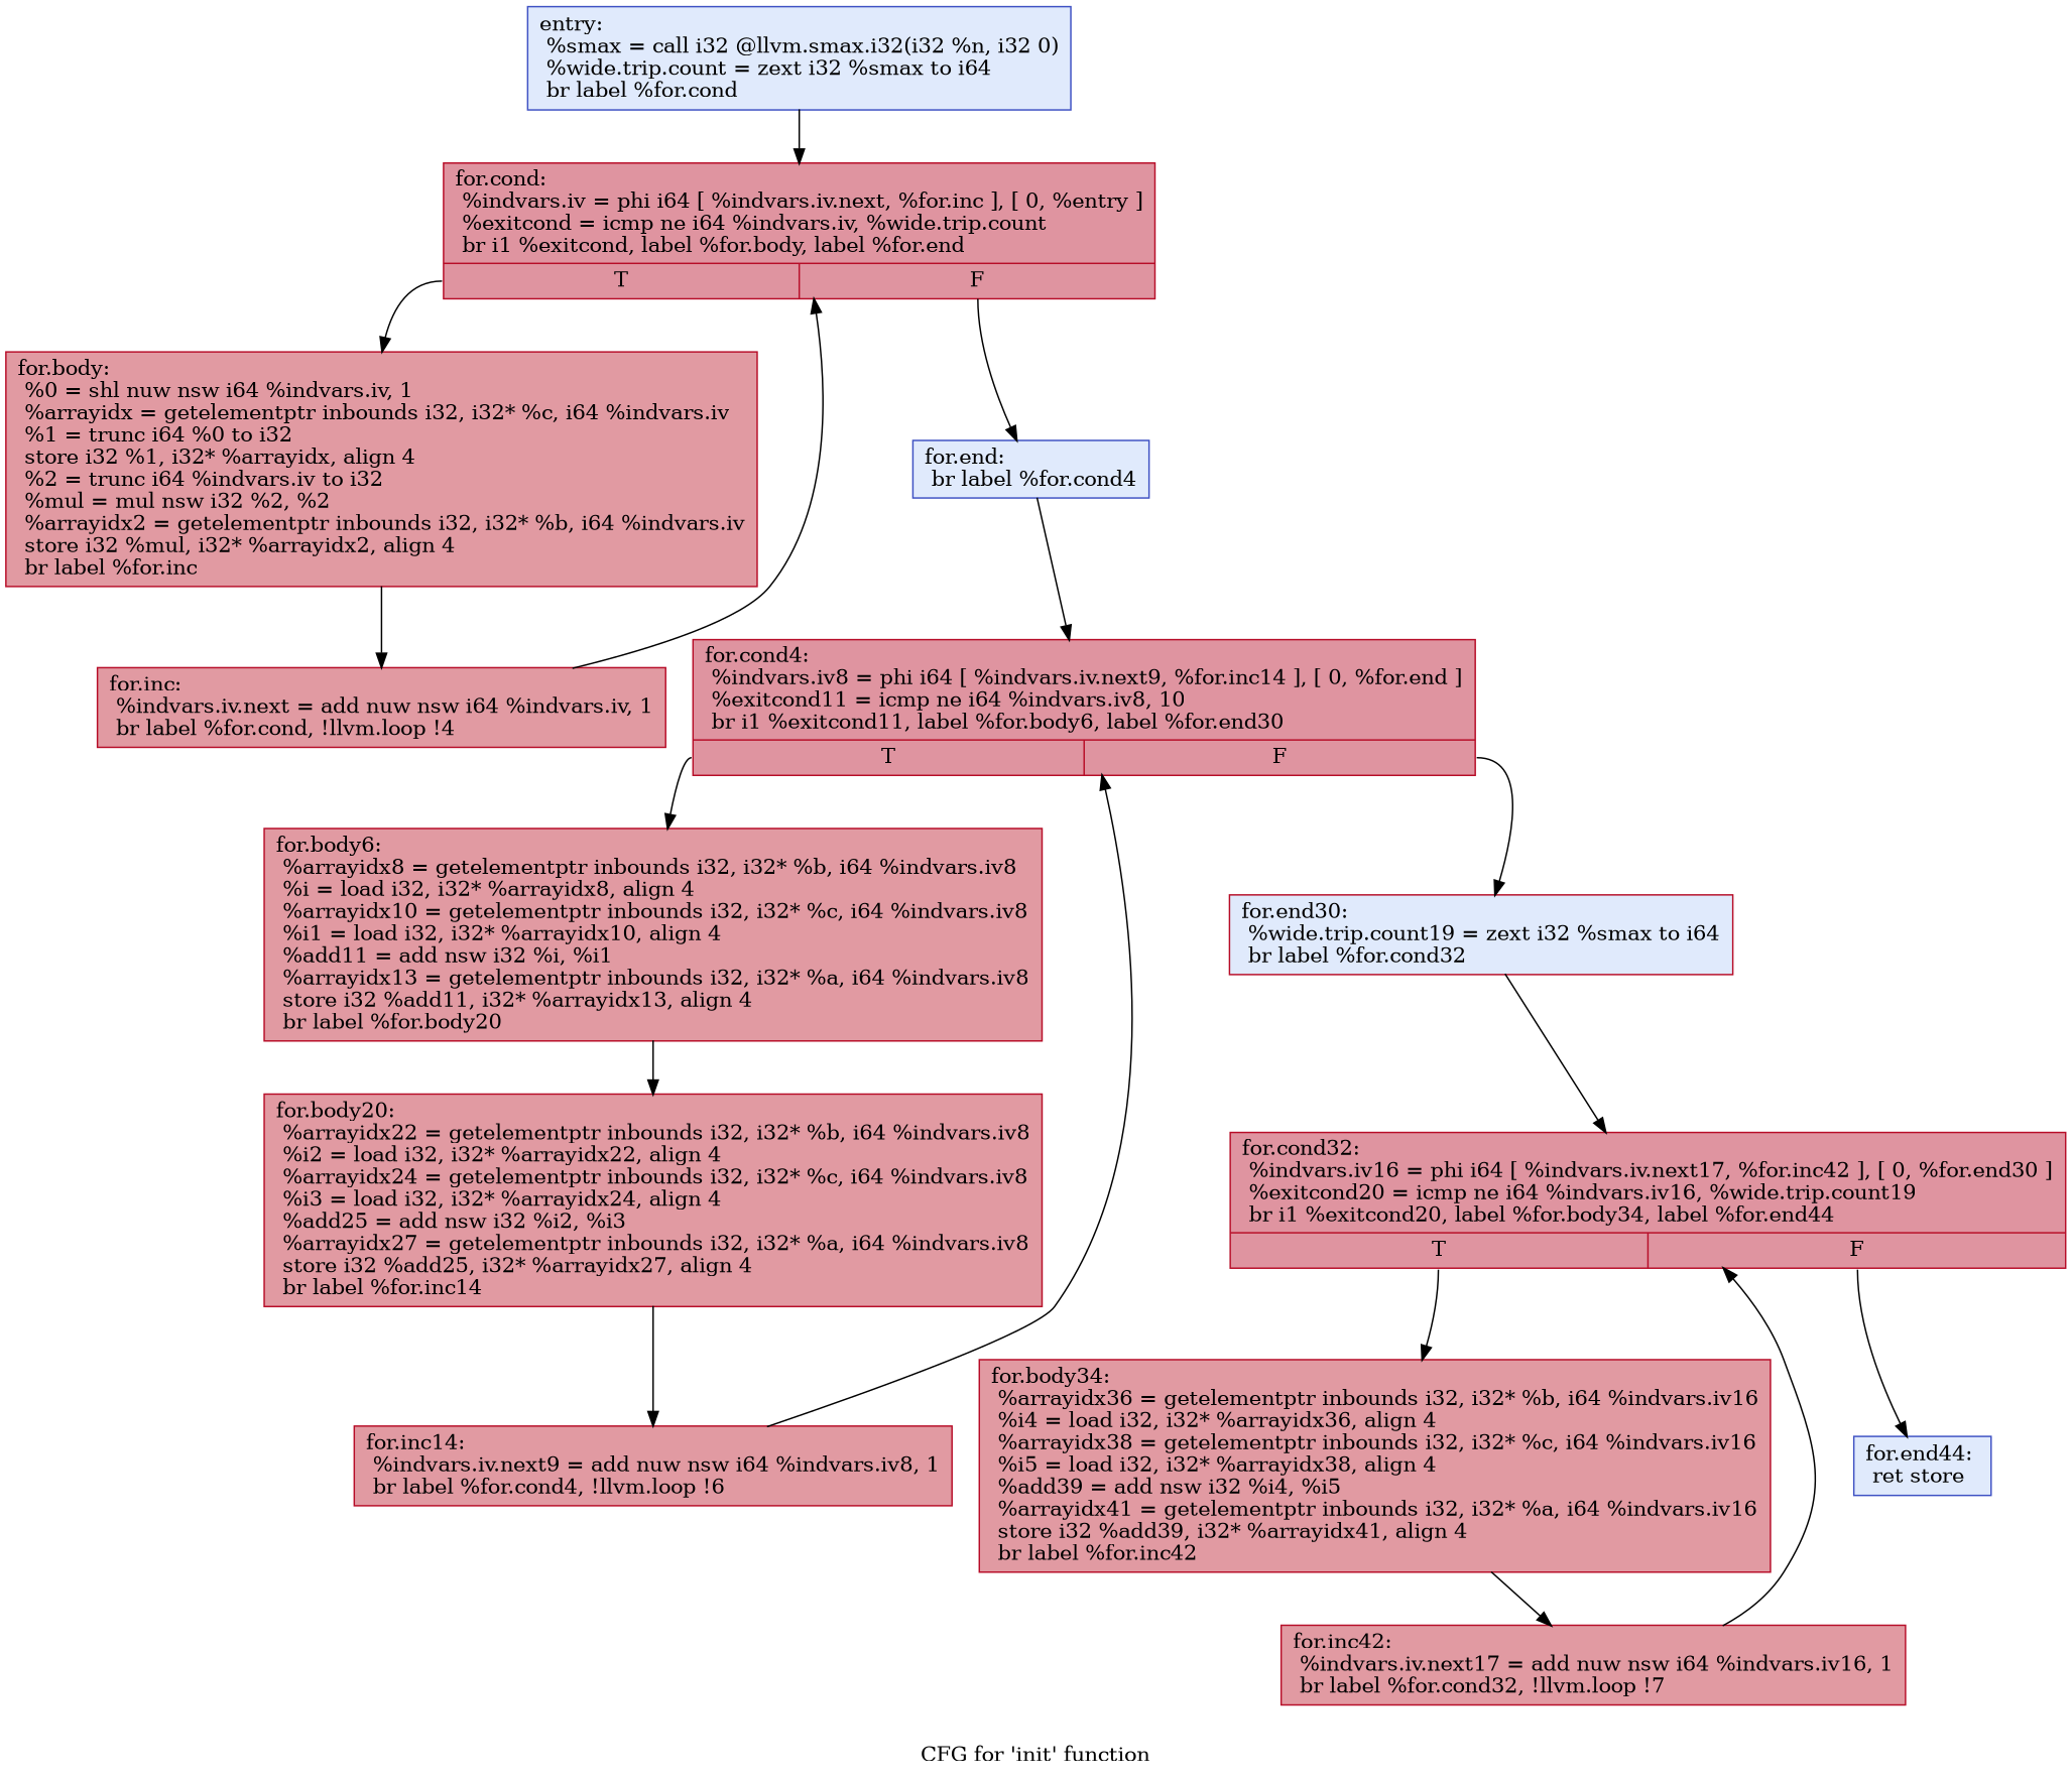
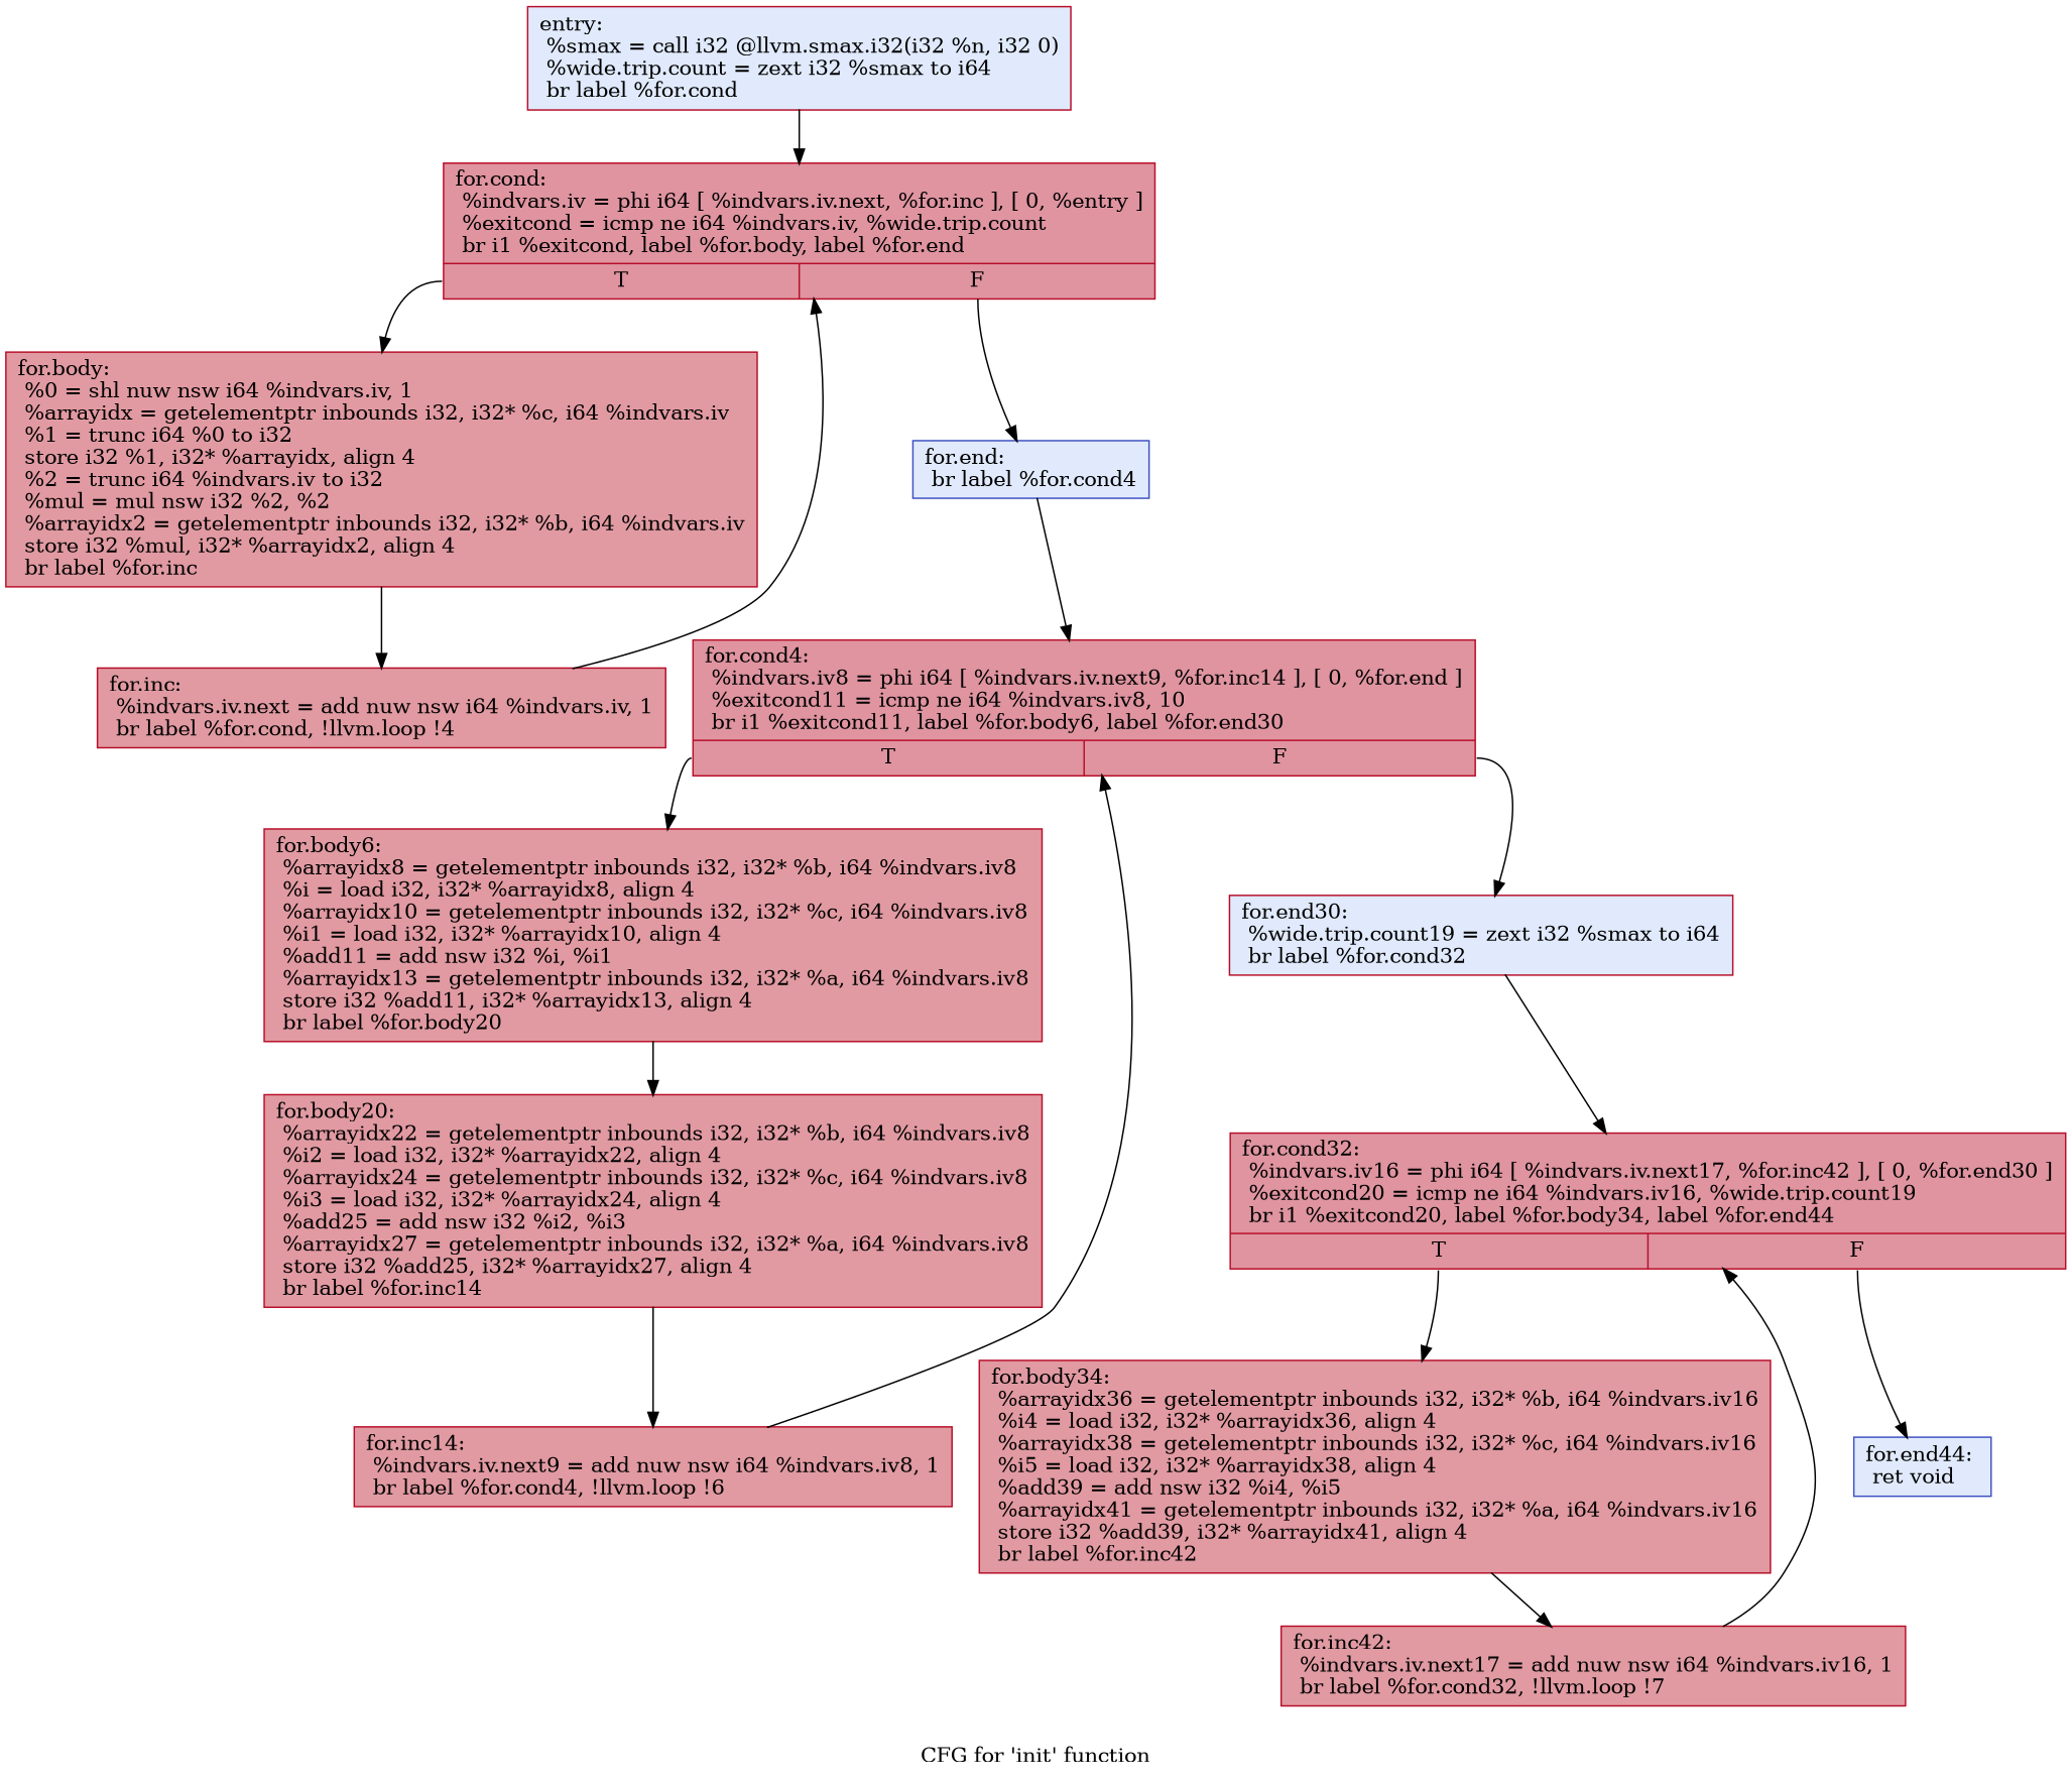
  digraph {
    label="CFG for 'init' function"
    node [color="#b70d28ff" fillcolor="#bb1b2c70" shape=record style=filled]
-   n1 [color="#3d50c3ff" fillcolor="#b9d0f970" label="{entry:\l  %smax = call i32 @llvm.smax.i32(i32 %n, i32 0)\l  %wide.trip.count = zext i32 %smax to i64\l  br label %for.cond\l}"]
+   n1 [fillcolor="#b9d0f970" label="{entry:\l  %smax = call i32 @llvm.smax.i32(i32 %n, i32 0)\l  %wide.trip.count = zext i32 %smax to i64\l  br label %for.cond\l}"]
    n2 [fillcolor="#b70d2870" label="{for.cond:                                         \l  %indvars.iv = phi i64 [ %indvars.iv.next, %for.inc ], [ 0, %entry ]\l  %exitcond = icmp ne i64 %indvars.iv, %wide.trip.count\l  br i1 %exitcond, label %for.body, label %for.end\l|{<s0>T|<s1>F}}"]
    n3 [label="{for.body:                                         \l  %0 = shl nuw nsw i64 %indvars.iv, 1\l  %arrayidx = getelementptr inbounds i32, i32* %c, i64 %indvars.iv\l  %1 = trunc i64 %0 to i32\l  store i32 %1, i32* %arrayidx, align 4\l  %2 = trunc i64 %indvars.iv to i32\l  %mul = mul nsw i32 %2, %2\l  %arrayidx2 = getelementptr inbounds i32, i32* %b, i64 %indvars.iv\l  store i32 %mul, i32* %arrayidx2, align 4\l  br label %for.inc\l}"]
    n4 [color="#3d50c3ff" fillcolor="#b9d0f970" label="{for.end:                                          \l  br label %for.cond4\l}"]
    n5 [label="{for.inc:                                          \l  %indvars.iv.next = add nuw nsw i64 %indvars.iv, 1\l  br label %for.cond, !llvm.loop !4\l}"]
    n6 [fillcolor="#b70d2870" label="{for.cond4:                                        \l  %indvars.iv8 = phi i64 [ %indvars.iv.next9, %for.inc14 ], [ 0, %for.end ]\l  %exitcond11 = icmp ne i64 %indvars.iv8, 10\l  br i1 %exitcond11, label %for.body6, label %for.end30\l|{<s0>T|<s1>F}}"]
    n7 [label="{for.body6:                                        \l  %arrayidx8 = getelementptr inbounds i32, i32* %b, i64 %indvars.iv8\l  %i = load i32, i32* %arrayidx8, align 4\l  %arrayidx10 = getelementptr inbounds i32, i32* %c, i64 %indvars.iv8\l  %i1 = load i32, i32* %arrayidx10, align 4\l  %add11 = add nsw i32 %i, %i1\l  %arrayidx13 = getelementptr inbounds i32, i32* %a, i64 %indvars.iv8\l  store i32 %add11, i32* %arrayidx13, align 4\l  br label %for.body20\l}"]
    n8 [fillcolor="#b9d0f970" label="{for.end30:                                        \l  %wide.trip.count19 = zext i32 %smax to i64\l  br label %for.cond32\l}"]
    n9 [label="{for.body20:                                       \l  %arrayidx22 = getelementptr inbounds i32, i32* %b, i64 %indvars.iv8\l  %i2 = load i32, i32* %arrayidx22, align 4\l  %arrayidx24 = getelementptr inbounds i32, i32* %c, i64 %indvars.iv8\l  %i3 = load i32, i32* %arrayidx24, align 4\l  %add25 = add nsw i32 %i2, %i3\l  %arrayidx27 = getelementptr inbounds i32, i32* %a, i64 %indvars.iv8\l  store i32 %add25, i32* %arrayidx27, align 4\l  br label %for.inc14\l}"]
    n10 [fillcolor="#b70d2870" label="{for.cond32:                                       \l  %indvars.iv16 = phi i64 [ %indvars.iv.next17, %for.inc42 ], [ 0, %for.end30 ]\l  %exitcond20 = icmp ne i64 %indvars.iv16, %wide.trip.count19\l  br i1 %exitcond20, label %for.body34, label %for.end44\l|{<s0>T|<s1>F}}"]
    n11 [label="{for.inc14:                                        \l  %indvars.iv.next9 = add nuw nsw i64 %indvars.iv8, 1\l  br label %for.cond4, !llvm.loop !6\l}"]
    n12 [label="{for.body34:                                       \l  %arrayidx36 = getelementptr inbounds i32, i32* %b, i64 %indvars.iv16\l  %i4 = load i32, i32* %arrayidx36, align 4\l  %arrayidx38 = getelementptr inbounds i32, i32* %c, i64 %indvars.iv16\l  %i5 = load i32, i32* %arrayidx38, align 4\l  %add39 = add nsw i32 %i4, %i5\l  %arrayidx41 = getelementptr inbounds i32, i32* %a, i64 %indvars.iv16\l  store i32 %add39, i32* %arrayidx41, align 4\l  br label %for.inc42\l}"]
-   n13 [color="#3d50c3ff" fillcolor="#b9d0f970" label="{for.end44:                                        \l  ret store\l}"]
+   n13 [color="#3d50c3ff" fillcolor="#b9d0f970" label="{for.end44:                                        \l  ret void\l}"]
    n14 [label="{for.inc42:                                        \l  %indvars.iv.next17 = add nuw nsw i64 %indvars.iv16, 1\l  br label %for.cond32, !llvm.loop !7\l}"]
    n1 -> n2
    n2 -> n3 [tailport=s0]
    n2 -> n4 [tailport=s1]
    n3 -> n5
    n4 -> n6
    n5 -> n2
    n6 -> n7 [tailport=s0]
    n6 -> n8 [tailport=s1]
    n7 -> n9
    n8 -> n10
    n9 -> n11
    n10 -> n12 [tailport=s0]
    n10 -> n13 [tailport=s1]
    n11 -> n6
    n12 -> n14
    n14 -> n10
  }
